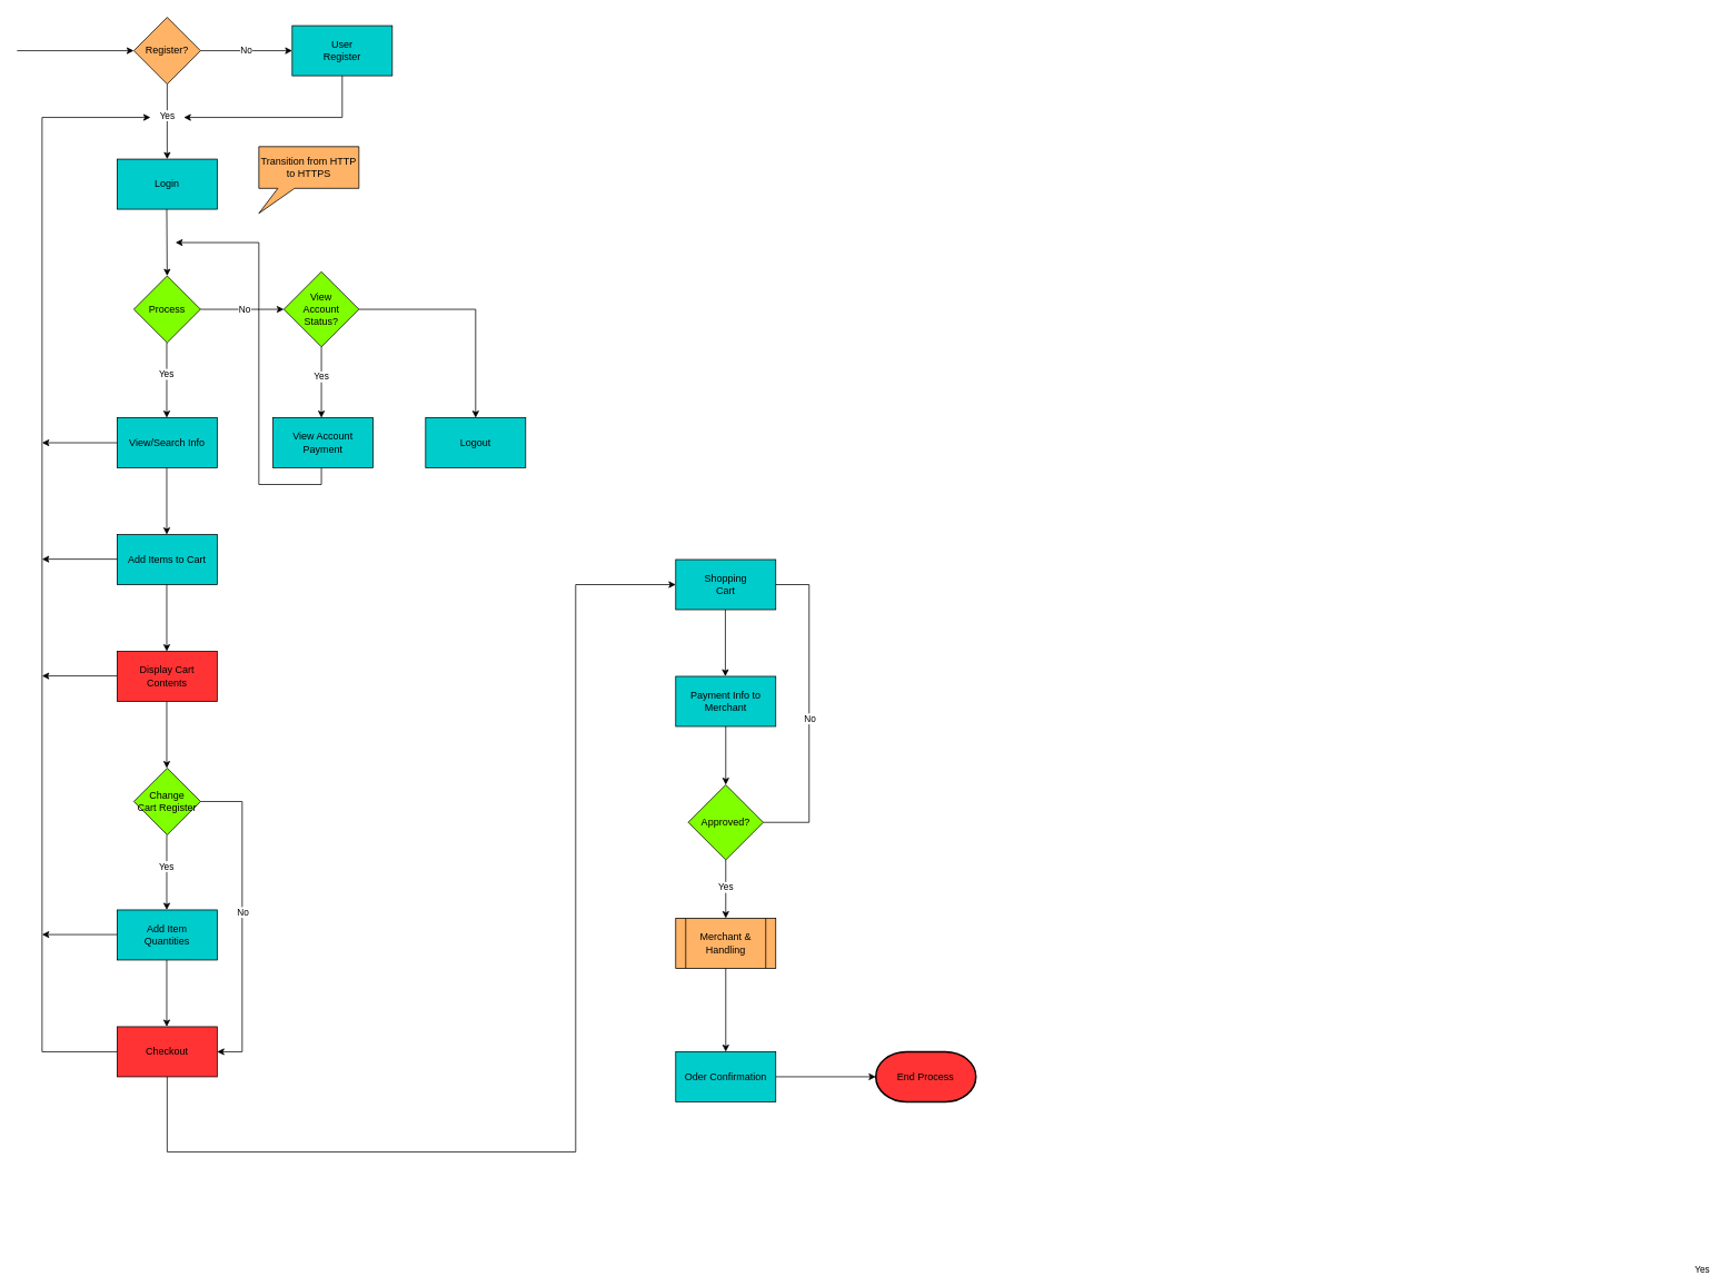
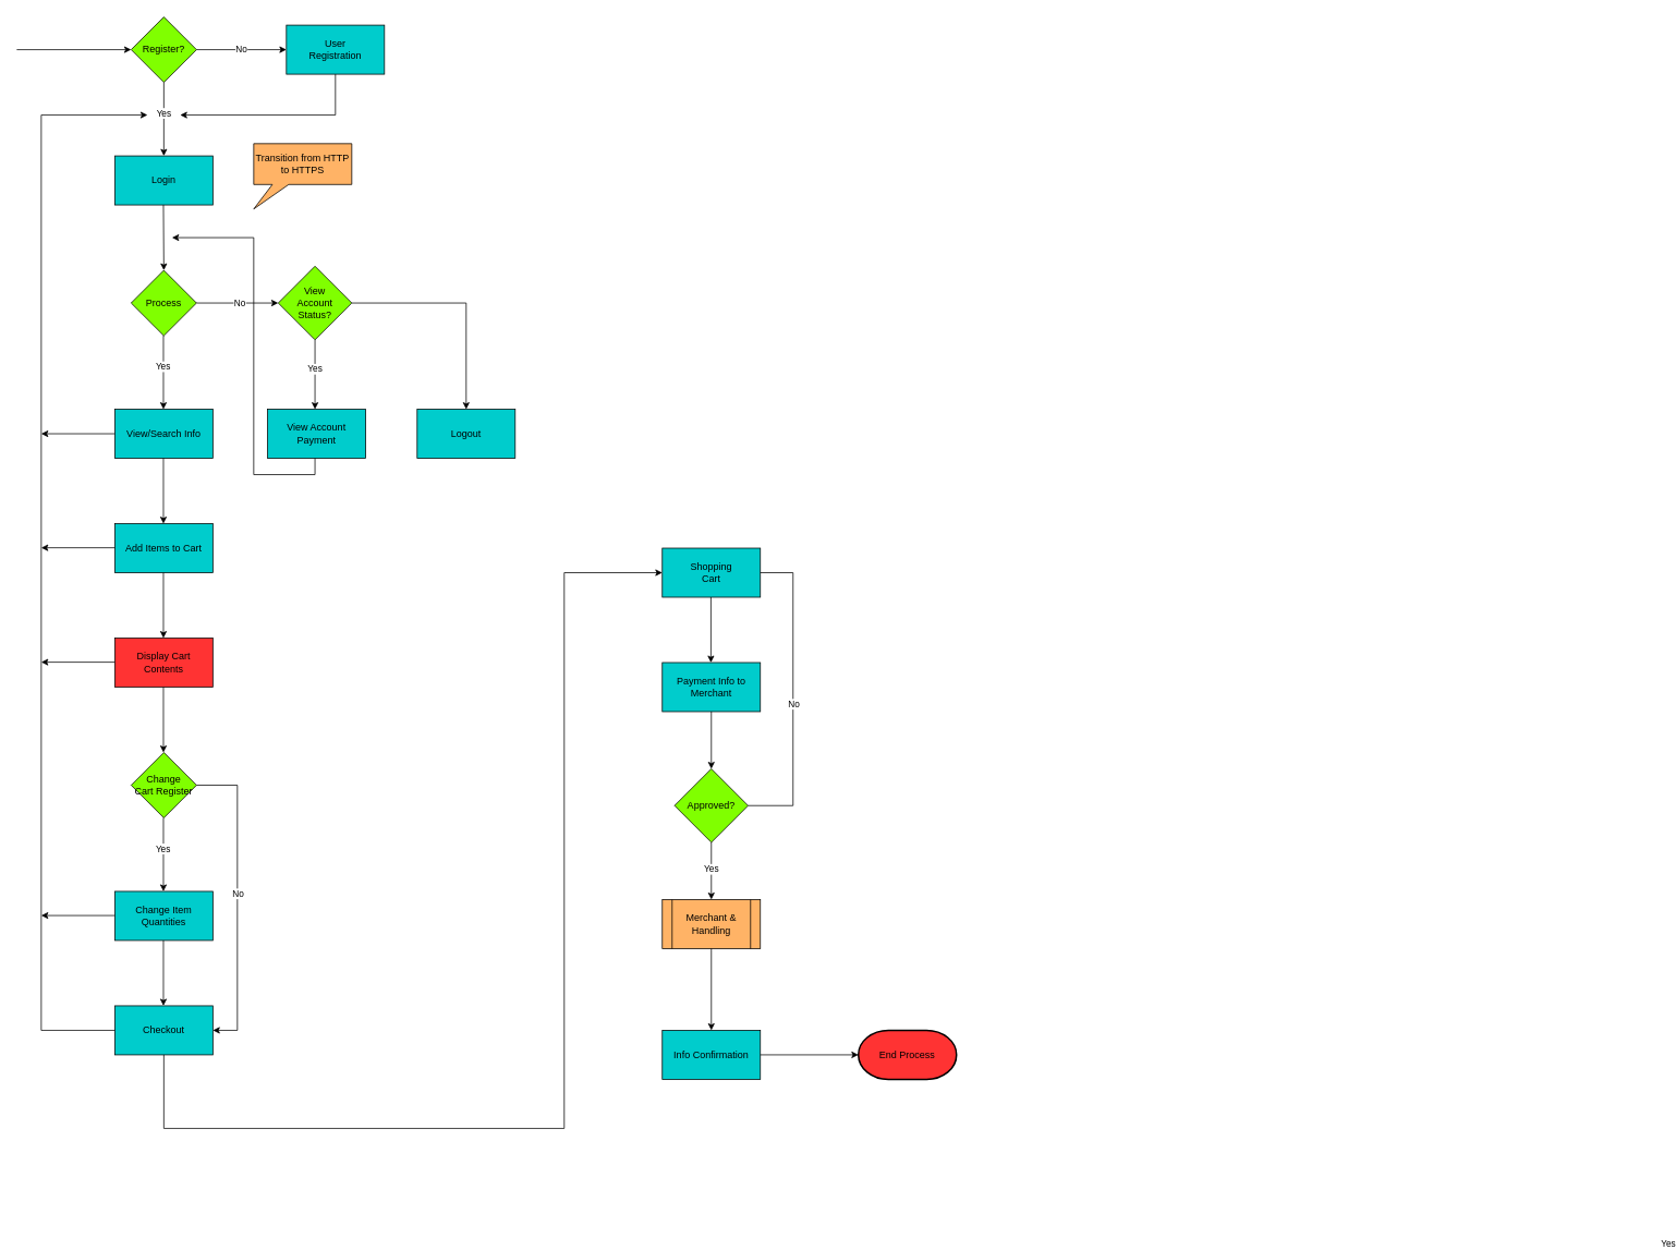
  <mxCell id="0" />
  <mxCell id="1" parent="0" />
  <mxCell id="2" value="" style="endArrow=classic;html=1;rounded=0;" edge="1" parent="1"><mxGeometry width="50" height="50" relative="1" as="geometry"><mxPoint x="20" y="60" as="sourcePoint" /><mxPoint x="160" y="60" as="targetPoint" /></mxGeometry></mxCell>
- <mxCell id="3" value="Register?" style="rhombus;whiteSpace=wrap;html=1;fillColor=#ffb366;" vertex="1" parent="1"><mxGeometry x="160" y="20" width="80" height="80" as="geometry" /></mxCell>
+ <mxCell id="3" value="Register?" style="rhombus;whiteSpace=wrap;html=1;fillColor=#80FF00;" vertex="1" parent="1"><mxGeometry x="160" y="20" width="80" height="80" as="geometry" /></mxCell>
  <mxCell id="4" value="No" style="endArrow=classic;html=1;rounded=0;" edge="1" parent="1"><mxGeometry width="50" height="50" relative="1" as="geometry"><mxPoint x="240" y="60" as="sourcePoint" /><mxPoint x="350" y="60" as="targetPoint" /></mxGeometry></mxCell>
- <mxCell id="5" value="User&lt;br&gt;Register" style="rounded=0;whiteSpace=wrap;html=1;fillColor=#00CCCC;" vertex="1" parent="1"><mxGeometry x="350" y="30" width="120" height="60" as="geometry" /></mxCell>
+ <mxCell id="5" value="User&lt;br&gt;Registration" style="rounded=0;whiteSpace=wrap;html=1;fillColor=#00CCCC;" vertex="1" parent="1"><mxGeometry x="350" y="30" width="120" height="60" as="geometry" /></mxCell>
  <mxCell id="6" value="" style="endArrow=classic;html=1;rounded=0;" edge="1" parent="1"><mxGeometry width="50" height="50" relative="1" as="geometry"><mxPoint x="200" y="100" as="sourcePoint" /><mxPoint x="200" y="190" as="targetPoint" /></mxGeometry></mxCell>
  <mxCell id="7" value="Yes" style="edgeLabel;html=1;align=center;verticalAlign=middle;resizable=0;points=[];" vertex="1" connectable="0" parent="6"><mxGeometry x="-0.289" y="1" relative="1" as="geometry"><mxPoint x="-2" y="5" as="offset" /></mxGeometry></mxCell>
  <mxCell id="8" value="" style="endArrow=classic;html=1;rounded=0;" edge="1" parent="1"><mxGeometry width="50" height="50" relative="1" as="geometry"><mxPoint x="410" y="90" as="sourcePoint" /><mxPoint x="220" y="140" as="targetPoint" /><Array as="points"><mxPoint x="410" y="140" /></Array></mxGeometry></mxCell>
  <mxCell id="9" value="Login" style="rounded=0;whiteSpace=wrap;html=1;fillColor=#00CCCC;" vertex="1" parent="1"><mxGeometry x="140" y="190" width="120" height="60" as="geometry" /></mxCell>
  <mxCell id="10" value="" style="endArrow=classic;html=1;rounded=0;" edge="1" parent="1"><mxGeometry width="50" height="50" relative="1" as="geometry"><mxPoint x="199.5" y="250" as="sourcePoint" /><mxPoint x="200" y="330" as="targetPoint" /></mxGeometry></mxCell>
  <mxCell id="11" value="Process" style="rhombus;whiteSpace=wrap;html=1;fillColor=#80FF00;" vertex="1" parent="1"><mxGeometry x="160" y="330" width="80" height="80" as="geometry" /></mxCell>
  <mxCell id="12" value="" style="endArrow=classic;html=1;rounded=0;" edge="1" parent="1"><mxGeometry width="50" height="50" relative="1" as="geometry"><mxPoint x="240" y="370" as="sourcePoint" /><mxPoint x="340" y="370" as="targetPoint" /></mxGeometry></mxCell>
  <mxCell id="13" value="No" style="edgeLabel;html=1;align=center;verticalAlign=middle;resizable=0;points=[];" vertex="1" connectable="0" parent="12"><mxGeometry x="0.32" y="-1" relative="1" as="geometry"><mxPoint x="-14" y="-2" as="offset" /></mxGeometry></mxCell>
  <mxCell id="14" value="View&lt;br&gt;Account&lt;br&gt;Status?" style="rhombus;whiteSpace=wrap;html=1;fillColor=#80FF00;" vertex="1" parent="1"><mxGeometry x="340" y="325" width="90" height="90" as="geometry" /></mxCell>
  <mxCell id="15" value="" style="endArrow=classic;html=1;rounded=0;" edge="1" parent="1"><mxGeometry width="50" height="50" relative="1" as="geometry"><mxPoint x="385" y="415" as="sourcePoint" /><mxPoint x="385" y="500" as="targetPoint" /></mxGeometry></mxCell>
  <mxCell id="16" value="Yes" style="edgeLabel;html=1;align=center;verticalAlign=middle;resizable=0;points=[];" vertex="1" connectable="0" parent="15"><mxGeometry x="-0.529" relative="1" as="geometry"><mxPoint x="-1" y="15" as="offset" /></mxGeometry></mxCell>
  <mxCell id="17" value="View Account Payment" style="rounded=0;whiteSpace=wrap;html=1;fillColor=#00CCCC;" vertex="1" parent="1"><mxGeometry x="327" y="500" width="120" height="60" as="geometry" /></mxCell>
  <mxCell id="18" value="" style="endArrow=classic;html=1;rounded=0;" edge="1" parent="1"><mxGeometry width="50" height="50" relative="1" as="geometry"><mxPoint x="385" y="560" as="sourcePoint" /><mxPoint x="210" y="290" as="targetPoint" /><Array as="points"><mxPoint x="385" y="580" /><mxPoint x="310" y="580" /><mxPoint x="310" y="290" /></Array></mxGeometry></mxCell>
  <mxCell id="19" value="" style="endArrow=classic;html=1;rounded=0;exitX=1;exitY=0.5;exitDx=0;exitDy=0;" edge="1" parent="1" source="14"><mxGeometry width="50" height="50" relative="1" as="geometry"><mxPoint x="430" y="400" as="sourcePoint" /><mxPoint x="570" y="500" as="targetPoint" /><Array as="points"><mxPoint x="570" y="370" /></Array></mxGeometry></mxCell>
  <mxCell id="20" value="Logout" style="rounded=0;whiteSpace=wrap;html=1;fillColor=#00CCCC;" vertex="1" parent="1"><mxGeometry x="510" y="500" width="120" height="60" as="geometry" /></mxCell>
  <mxCell id="21" value="" style="endArrow=classic;html=1;rounded=0;" edge="1" parent="1"><mxGeometry width="50" height="50" relative="1" as="geometry"><mxPoint x="199.5" y="410" as="sourcePoint" /><mxPoint x="199.5" y="500" as="targetPoint" /></mxGeometry></mxCell>
  <mxCell id="22" value="Yes" style="edgeLabel;html=1;align=center;verticalAlign=middle;resizable=0;points=[];" vertex="1" connectable="0" parent="21"><mxGeometry x="-0.289" y="1" relative="1" as="geometry"><mxPoint x="-2" y="5" as="offset" /></mxGeometry></mxCell>
  <mxCell id="23" value="&lt;span style=&quot;font-weight: normal&quot;&gt;View/Search Info&lt;/span&gt;" style="rounded=0;whiteSpace=wrap;html=1;fillColor=#00CCCC;fontStyle=1" vertex="1" parent="1"><mxGeometry x="140" y="500" width="120" height="60" as="geometry" /></mxCell>
  <mxCell id="24" value="" style="endArrow=classic;html=1;rounded=0;" edge="1" parent="1"><mxGeometry width="50" height="50" relative="1" as="geometry"><mxPoint x="199.5" y="560" as="sourcePoint" /><mxPoint x="199.5" y="640" as="targetPoint" /></mxGeometry></mxCell>
  <mxCell id="25" value="Add Items to Cart" style="rounded=0;whiteSpace=wrap;html=1;fillColor=#00CCCC;" vertex="1" parent="1"><mxGeometry x="140" y="640" width="120" height="60" as="geometry" /></mxCell>
  <mxCell id="26" value="" style="endArrow=classic;html=1;rounded=0;" edge="1" parent="1"><mxGeometry width="50" height="50" relative="1" as="geometry"><mxPoint x="199.5" y="700" as="sourcePoint" /><mxPoint x="199.5" y="780" as="targetPoint" /></mxGeometry></mxCell>
  <mxCell id="27" value="Display Cart &lt;br&gt;Contents" style="rounded=0;whiteSpace=wrap;html=1;fillColor=#ff3333;" vertex="1" parent="1"><mxGeometry x="140" y="780" width="120" height="60" as="geometry" /></mxCell>
  <mxCell id="28" value="" style="endArrow=classic;html=1;rounded=0;" edge="1" parent="1"><mxGeometry width="50" height="50" relative="1" as="geometry"><mxPoint x="199.5" y="840" as="sourcePoint" /><mxPoint x="199.5" y="920" as="targetPoint" /></mxGeometry></mxCell>
  <mxCell id="29" value="Change&lt;br&gt;Cart Register" style="rhombus;whiteSpace=wrap;html=1;fillColor=#80FF00;" vertex="1" parent="1"><mxGeometry x="160" y="920" width="80" height="80" as="geometry" /></mxCell>
  <mxCell id="30" value="" style="endArrow=classic;html=1;rounded=0;" edge="1" parent="1"><mxGeometry width="50" height="50" relative="1" as="geometry"><mxPoint x="199.5" y="1000" as="sourcePoint" /><mxPoint x="199.5" y="1090" as="targetPoint" /></mxGeometry></mxCell>
  <mxCell id="31" value="Yes" style="edgeLabel;html=1;align=center;verticalAlign=middle;resizable=0;points=[];" vertex="1" connectable="0" parent="30"><mxGeometry x="-0.289" y="1" relative="1" as="geometry"><mxPoint x="-2" y="5" as="offset" /></mxGeometry></mxCell>
- <mxCell id="32" value="Add Item&lt;br&gt;Quantities" style="rounded=0;whiteSpace=wrap;html=1;fillColor=#00CCCC;" vertex="1" parent="1"><mxGeometry x="140" y="1090" width="120" height="60" as="geometry" /></mxCell>
+ <mxCell id="32" value="Change Item&lt;br&gt;Quantities" style="rounded=0;whiteSpace=wrap;html=1;fillColor=#00CCCC;" vertex="1" parent="1"><mxGeometry x="140" y="1090" width="120" height="60" as="geometry" /></mxCell>
  <mxCell id="33" value="" style="endArrow=classic;html=1;rounded=0;" edge="1" parent="1"><mxGeometry width="50" height="50" relative="1" as="geometry"><mxPoint x="199.5" y="1150" as="sourcePoint" /><mxPoint x="199.5" y="1230" as="targetPoint" /></mxGeometry></mxCell>
- <mxCell id="34" value="Checkout" style="rounded=0;whiteSpace=wrap;html=1;fillColor=#ff3333;" vertex="1" parent="1"><mxGeometry x="140" y="1230" width="120" height="60" as="geometry" /></mxCell>
+ <mxCell id="34" value="Checkout" style="rounded=0;whiteSpace=wrap;html=1;fillColor=#00CCCC;" vertex="1" parent="1"><mxGeometry x="140" y="1230" width="120" height="60" as="geometry" /></mxCell>
  <mxCell id="35" value="" style="endArrow=classic;html=1;rounded=0;entryX=1;entryY=0.5;entryDx=0;entryDy=0;" edge="1" parent="1" target="34"><mxGeometry width="50" height="50" relative="1" as="geometry"><mxPoint x="240" y="960" as="sourcePoint" /><mxPoint x="290" y="910" as="targetPoint" /><Array as="points"><mxPoint x="290" y="960" /><mxPoint x="290" y="1260" /></Array></mxGeometry></mxCell>
  <mxCell id="36" value="No" style="edgeLabel;html=1;align=center;verticalAlign=middle;resizable=0;points=[];" vertex="1" connectable="0" parent="35"><mxGeometry x="-0.042" relative="1" as="geometry"><mxPoint as="offset" /></mxGeometry></mxCell>
  <mxCell id="37" value="" style="endArrow=classic;html=1;rounded=0;exitX=0;exitY=0.5;exitDx=0;exitDy=0;" edge="1" parent="1" source="34"><mxGeometry width="50" height="50" relative="1" as="geometry"><mxPoint x="40" y="1290" as="sourcePoint" /><mxPoint x="180" y="140" as="targetPoint" /><Array as="points"><mxPoint x="50" y="1260" /><mxPoint x="50" y="140" /></Array></mxGeometry></mxCell>
  <mxCell id="38" value="" style="endArrow=classic;html=1;rounded=0;exitX=0;exitY=0.5;exitDx=0;exitDy=0;" edge="1" parent="1" source="23"><mxGeometry width="50" height="50" relative="1" as="geometry"><mxPoint x="70" y="510" as="sourcePoint" /><mxPoint x="50" y="530" as="targetPoint" /></mxGeometry></mxCell>
  <mxCell id="39" value="" style="endArrow=classic;html=1;rounded=0;exitX=0;exitY=0.5;exitDx=0;exitDy=0;" edge="1" parent="1"><mxGeometry width="50" height="50" relative="1" as="geometry"><mxPoint x="140" y="669.5" as="sourcePoint" /><mxPoint x="50" y="669.5" as="targetPoint" /></mxGeometry></mxCell>
  <mxCell id="40" value="" style="endArrow=classic;html=1;rounded=0;exitX=0;exitY=0.5;exitDx=0;exitDy=0;" edge="1" parent="1"><mxGeometry width="50" height="50" relative="1" as="geometry"><mxPoint x="140" y="809.5" as="sourcePoint" /><mxPoint x="50" y="809.5" as="targetPoint" /></mxGeometry></mxCell>
  <mxCell id="41" value="" style="endArrow=classic;html=1;rounded=0;exitX=0;exitY=0.5;exitDx=0;exitDy=0;" edge="1" parent="1"><mxGeometry width="50" height="50" relative="1" as="geometry"><mxPoint x="140" y="1119.5" as="sourcePoint" /><mxPoint x="50" y="1119.5" as="targetPoint" /></mxGeometry></mxCell>
  <mxCell id="42" value="Transition from HTTP to HTTPS" style="shape=callout;whiteSpace=wrap;html=1;perimeter=calloutPerimeter;fillColor=#FFB366;size=30;position=0.19;position2=0;" vertex="1" parent="1"><mxGeometry x="310" y="175" width="120" height="80" as="geometry" /></mxCell>
  <mxCell id="43" value="" style="endArrow=classic;html=1;rounded=0;exitX=0.5;exitY=1;exitDx=0;exitDy=0;" edge="1" parent="1" source="34"><mxGeometry width="50" height="50" relative="1" as="geometry"><mxPoint x="230" y="1370" as="sourcePoint" /><mxPoint x="810" y="700" as="targetPoint" /><Array as="points"><mxPoint x="200" y="1380" /><mxPoint x="690" y="1380" /><mxPoint x="690" y="700" /></Array></mxGeometry></mxCell>
  <mxCell id="44" value="Shopping&lt;br&gt;Cart" style="rounded=0;whiteSpace=wrap;html=1;fillColor=#00CCCC;" vertex="1" parent="1"><mxGeometry x="810" y="670" width="120" height="60" as="geometry" /></mxCell>
  <mxCell id="45" value="" style="endArrow=classic;html=1;rounded=0;" edge="1" parent="1"><mxGeometry width="50" height="50" relative="1" as="geometry"><mxPoint x="869.5" y="730" as="sourcePoint" /><mxPoint x="869.5" y="810" as="targetPoint" /></mxGeometry></mxCell>
  <mxCell id="46" value="Payment Info to Merchant" style="rounded=0;whiteSpace=wrap;html=1;fillColor=#00CCCC;" vertex="1" parent="1"><mxGeometry x="810" y="810" width="120" height="60" as="geometry" /></mxCell>
  <mxCell id="47" value="" style="endArrow=classic;html=1;rounded=0;exitX=0.5;exitY=1;exitDx=0;exitDy=0;" edge="1" parent="1" source="46"><mxGeometry width="50" height="50" relative="1" as="geometry"><mxPoint x="870" y="990" as="sourcePoint" /><mxPoint x="870" y="940" as="targetPoint" /></mxGeometry></mxCell>
  <mxCell id="48" value="Approved?" style="rhombus;whiteSpace=wrap;html=1;fillColor=#80FF00;" vertex="1" parent="1"><mxGeometry x="825" y="940" width="90" height="90" as="geometry" /></mxCell>
  <mxCell id="49" value="" style="endArrow=none;html=1;rounded=0;exitX=1;exitY=0.5;exitDx=0;exitDy=0;entryX=1;entryY=0.5;entryDx=0;entryDy=0;" edge="1" parent="1" source="48" target="44"><mxGeometry width="50" height="50" relative="1" as="geometry"><mxPoint x="960" y="1000" as="sourcePoint" /><mxPoint x="1010" y="950" as="targetPoint" /><Array as="points"><mxPoint x="970" y="985" /><mxPoint x="970" y="700" /></Array></mxGeometry></mxCell>
  <mxCell id="50" value="No" style="edgeLabel;html=1;align=center;verticalAlign=middle;resizable=0;points=[];" vertex="1" connectable="0" parent="49"><mxGeometry x="-0.053" relative="1" as="geometry"><mxPoint as="offset" /></mxGeometry></mxCell>
  <mxCell id="51" value="" style="endArrow=classic;html=1;rounded=0;exitX=0.5;exitY=1;exitDx=0;exitDy=0;" edge="1" parent="1" source="48"><mxGeometry width="50" height="50" relative="1" as="geometry"><mxPoint x="850" y="1150" as="sourcePoint" /><mxPoint x="870" y="1100" as="targetPoint" /></mxGeometry></mxCell>
  <mxCell id="52" value="Yes" style="edgeLabel;html=1;align=center;verticalAlign=middle;resizable=0;points=[];" vertex="1" connectable="0" parent="51"><mxGeometry x="-0.229" relative="1" as="geometry"><mxPoint x="1170" y="463" as="offset" /></mxGeometry></mxCell>
  <mxCell id="53" value="Yes" style="edgeLabel;html=1;align=center;verticalAlign=middle;resizable=0;points=[];" vertex="1" connectable="0" parent="51"><mxGeometry x="-0.171" y="-2" relative="1" as="geometry"><mxPoint x="1" y="3" as="offset" /></mxGeometry></mxCell>
  <mxCell id="54" value="Merchant &amp;amp; Handling" style="shape=process;whiteSpace=wrap;html=1;backgroundOutline=1;fillColor=#FFB366;" vertex="1" parent="1"><mxGeometry x="810" y="1100" width="120" height="60" as="geometry" /></mxCell>
  <mxCell id="55" value="" style="endArrow=classic;html=1;rounded=0;exitX=0.5;exitY=1;exitDx=0;exitDy=0;" edge="1" parent="1" source="54"><mxGeometry width="50" height="50" relative="1" as="geometry"><mxPoint x="850" y="1300" as="sourcePoint" /><mxPoint x="870" y="1260" as="targetPoint" /></mxGeometry></mxCell>
- <mxCell id="56" value="Oder Confirmation" style="rounded=0;whiteSpace=wrap;html=1;fillColor=#00CCCC;" vertex="1" parent="1"><mxGeometry x="810" y="1260" width="120" height="60" as="geometry" /></mxCell>
+ <mxCell id="56" value="Info Confirmation" style="rounded=0;whiteSpace=wrap;html=1;fillColor=#00CCCC;" vertex="1" parent="1"><mxGeometry x="810" y="1260" width="120" height="60" as="geometry" /></mxCell>
  <mxCell id="57" value="" style="endArrow=classic;html=1;rounded=0;exitX=1;exitY=0.5;exitDx=0;exitDy=0;" edge="1" parent="1" source="56"><mxGeometry width="50" height="50" relative="1" as="geometry"><mxPoint x="1040" y="1320" as="sourcePoint" /><mxPoint x="1050" y="1290" as="targetPoint" /></mxGeometry></mxCell>
  <mxCell id="58" value="End Process" style="strokeWidth=2;html=1;shape=mxgraph.flowchart.terminator;whiteSpace=wrap;fillColor=#FF3333;" vertex="1" parent="1"><mxGeometry x="1050" y="1260" width="120" height="60" as="geometry" /></mxCell>
